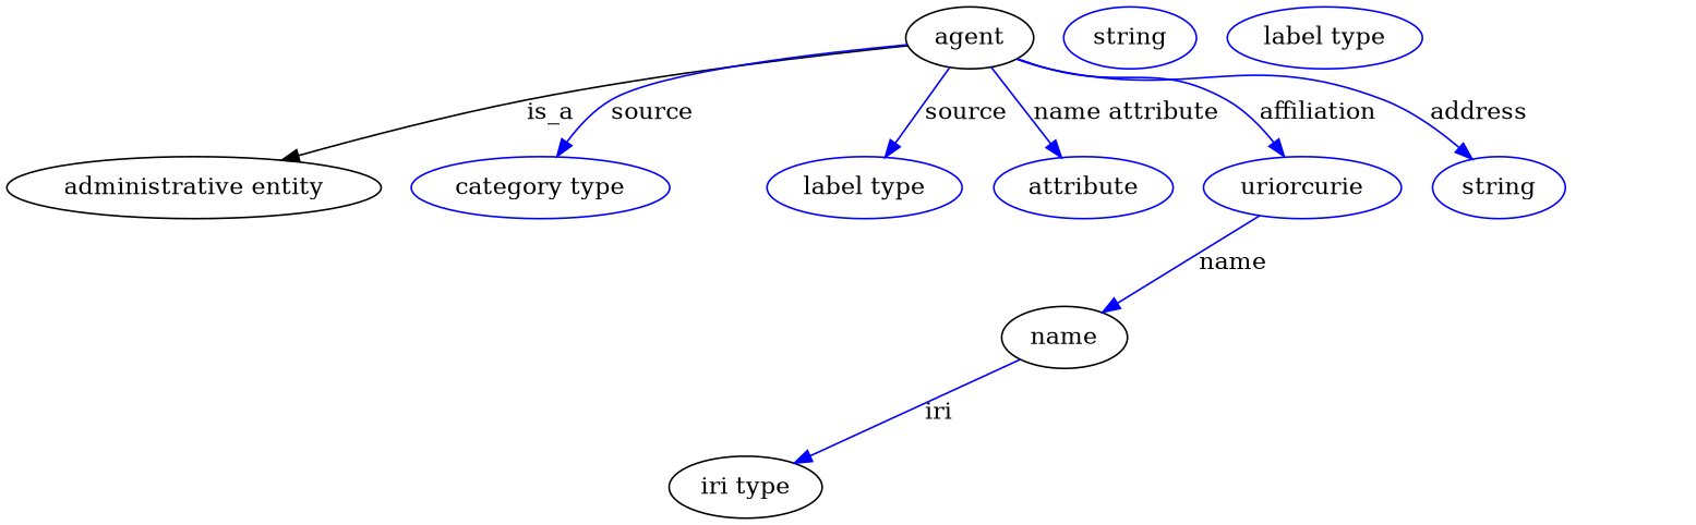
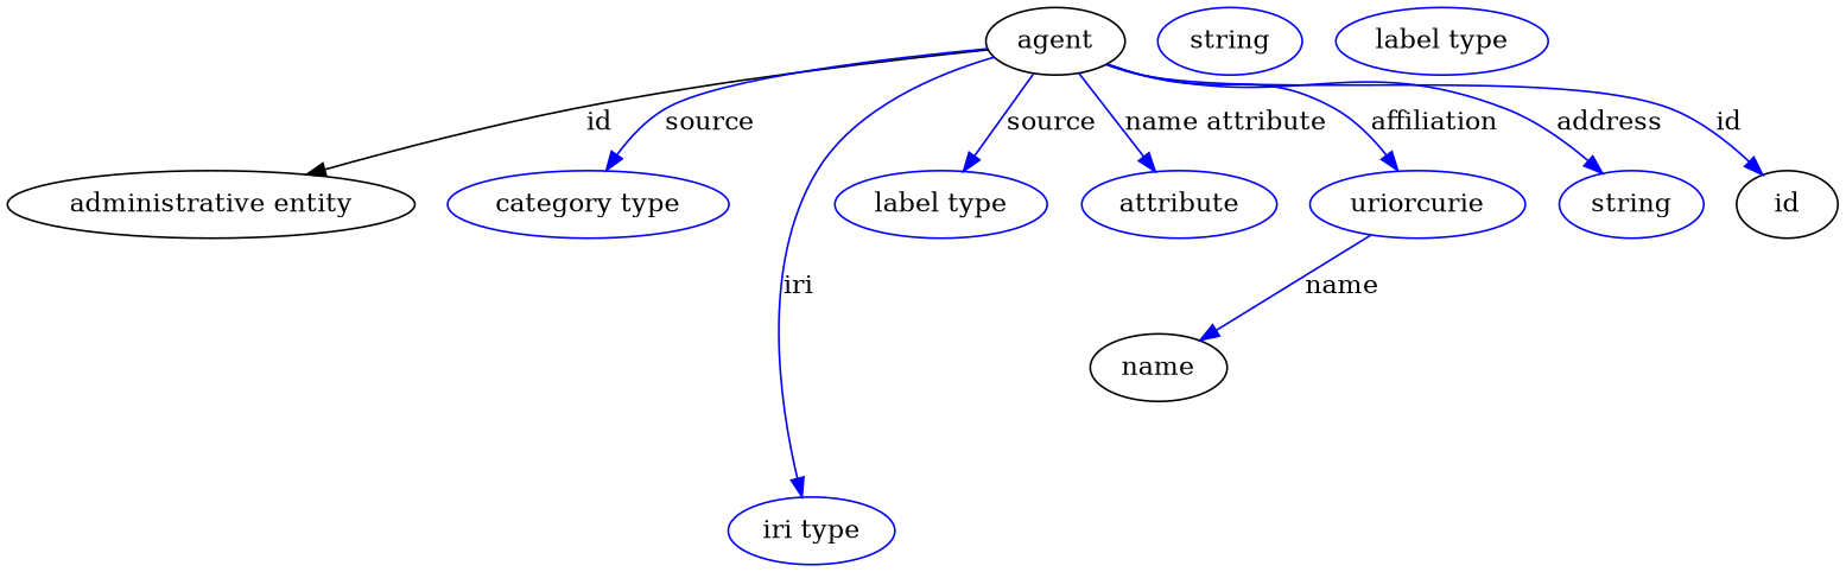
  digraph {
    node [color=blue]
    edge [color=blue style=solid]
    n1 [height=0.5 label=agent width=0.83048 color=""]
    "administrative entity" [height=0.5 width=2.329 color=""]
    n3 [height=0.5 label="category type" width=1.6249]
-   n4 [color=black height=0.5 label="iri type" width=1.011]
+   n4 [height=0.5 label="iri type" width=1.011]
    n5 [height=0.5 label="label type" width=1.2638]
    n6 [height=0.5 label=attribute width=1.1193]
    n7 [height=0.5 label=uriorcurie width=1.2638]
    n8 [height=0.5 label=string width=0.84854]
+   id [height=0.5 width=0.75 color=""]
    name [height=0.5 width=0.84854 color=""]
    n11 [height=0.5 label=string width=0.84854]
    n12 [height=0.5 label="label type" width=1.2638]
-   n1 -> "administrative entity" [label=is_a color="" style=""]
+   n1 -> "administrative entity" [label=id color="" style=""]
    n1 -> n3 [label=source]
-   name -> n4 [label=iri]
+   n1 -> n4 [label=iri]
    n1 -> n5 [label=source]
    n1 -> n6 [label="name attribute"]
    n1 -> n7 [label=affiliation]
    n1 -> n8 [label=address]
+   n1 -> id [label=id]
    n7 -> name [label=name]
  }
